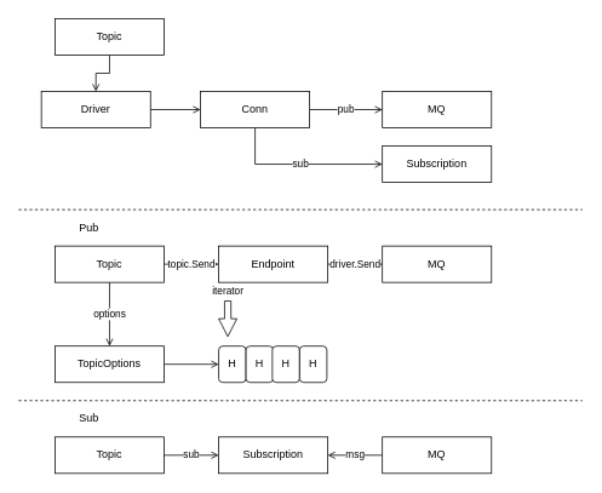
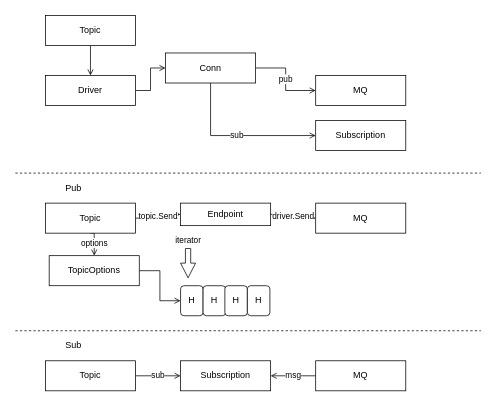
  <mxCell id="0" />
  <mxCell id="1" parent="0" />
  <mxCell id="2" style="edgeStyle=orthogonalEdgeStyle;rounded=0;orthogonalLoop=1;jettySize=auto;html=1;exitX=0.5;exitY=1;exitDx=0;exitDy=0;endArrow=open;endFill=0;" edge="1" parent="1" source="3" target="5"><mxGeometry relative="1" as="geometry" /></mxCell>
  <mxCell id="3" value="Topic" style="rounded=0;whiteSpace=wrap;html=1;" vertex="1" parent="1"><mxGeometry x="60" y="20" width="120" height="40" as="geometry" /></mxCell>
  <mxCell id="4" style="edgeStyle=orthogonalEdgeStyle;rounded=0;orthogonalLoop=1;jettySize=auto;html=1;exitX=1;exitY=0.5;exitDx=0;exitDy=0;entryX=0;entryY=0.5;entryDx=0;entryDy=0;endArrow=open;endFill=0;" edge="1" parent="1" source="5" target="8"><mxGeometry relative="1" as="geometry" /></mxCell>
- <mxCell id="5" value="Driver" style="rounded=0;whiteSpace=wrap;html=1;" vertex="1" parent="1"><mxGeometry x="45" y="100" width="120" height="40" as="geometry" /></mxCell>
+ <mxCell id="5" value="Driver" style="rounded=0;whiteSpace=wrap;html=1;" vertex="1" parent="1"><mxGeometry x="60" y="100" width="120" height="40" as="geometry" /></mxCell>
  <mxCell id="6" value="sub" style="edgeStyle=orthogonalEdgeStyle;rounded=0;orthogonalLoop=1;jettySize=auto;html=1;exitX=0.5;exitY=1;exitDx=0;exitDy=0;entryX=0;entryY=0.5;entryDx=0;entryDy=0;endArrow=open;endFill=0;" edge="1" parent="1" source="8" target="9"><mxGeometry relative="1" as="geometry" /></mxCell>
  <mxCell id="7" value="pub" style="edgeStyle=orthogonalEdgeStyle;rounded=0;orthogonalLoop=1;jettySize=auto;html=1;exitX=1;exitY=0.5;exitDx=0;exitDy=0;entryX=0;entryY=0.5;entryDx=0;entryDy=0;endArrow=open;endFill=0;" edge="1" parent="1" source="8" target="10"><mxGeometry relative="1" as="geometry" /></mxCell>
- <mxCell id="8" value="Conn" style="rounded=0;whiteSpace=wrap;html=1;" vertex="1" parent="1"><mxGeometry x="220" y="100" width="120" height="40" as="geometry" /></mxCell>
+ <mxCell id="8" value="Conn" style="rounded=0;whiteSpace=wrap;html=1;" vertex="1" parent="1"><mxGeometry x="220" y="70" width="120" height="40" as="geometry" /></mxCell>
  <mxCell id="9" value="Subscription" style="rounded=0;whiteSpace=wrap;html=1;" vertex="1" parent="1"><mxGeometry x="420" y="160" width="120" height="40" as="geometry" /></mxCell>
  <mxCell id="10" value="MQ" style="rounded=0;whiteSpace=wrap;html=1;" vertex="1" parent="1"><mxGeometry x="420" y="100" width="120" height="40" as="geometry" /></mxCell>
  <mxCell id="11" value="" style="endArrow=none;dashed=1;html=1;" edge="1" parent="1"><mxGeometry width="50" height="50" relative="1" as="geometry"><mxPoint x="20" y="440" as="sourcePoint" /><mxPoint x="640" y="440" as="targetPoint" /></mxGeometry></mxCell>
  <mxCell id="12" value="Pub" style="text;html=1;align=center;verticalAlign=middle;resizable=0;points=[];autosize=1;" vertex="1" parent="1"><mxGeometry x="77" y="241" width="40" height="20" as="geometry" /></mxCell>
  <mxCell id="13" value="topic.Send" style="edgeStyle=orthogonalEdgeStyle;rounded=0;orthogonalLoop=1;jettySize=auto;html=1;exitX=1;exitY=0.5;exitDx=0;exitDy=0;endArrow=open;endFill=0;" edge="1" parent="1" source="15" target="17"><mxGeometry relative="1" as="geometry"><mxPoint x="240" y="290" as="targetPoint" /></mxGeometry></mxCell>
  <mxCell id="14" value="options" style="edgeStyle=orthogonalEdgeStyle;rounded=0;orthogonalLoop=1;jettySize=auto;html=1;exitX=0.5;exitY=1;exitDx=0;exitDy=0;endArrow=open;endFill=0;entryX=0.5;entryY=0;entryDx=0;entryDy=0;" edge="1" parent="1" source="15" target="27"><mxGeometry relative="1" as="geometry"><mxPoint x="120" y="370" as="targetPoint" /></mxGeometry></mxCell>
  <mxCell id="15" value="Topic" style="rounded=0;whiteSpace=wrap;html=1;" vertex="1" parent="1"><mxGeometry x="60" y="270" width="120" height="40" as="geometry" /></mxCell>
  <mxCell id="16" value="driver.Send" style="edgeStyle=orthogonalEdgeStyle;rounded=0;orthogonalLoop=1;jettySize=auto;html=1;exitX=1;exitY=0.5;exitDx=0;exitDy=0;endArrow=open;endFill=0;" edge="1" parent="1" source="17"><mxGeometry relative="1" as="geometry"><mxPoint x="420" y="290" as="targetPoint" /></mxGeometry></mxCell>
- <mxCell id="17" value="Endpoint" style="rounded=0;whiteSpace=wrap;html=1;" vertex="1" parent="1"><mxGeometry x="240" y="270" width="120" height="40" as="geometry" /></mxCell>
+ <mxCell id="17" value="Endpoint" style="rounded=0;whiteSpace=wrap;html=1;" vertex="1" parent="1"><mxGeometry x="240" y="270" width="120" height="30" as="geometry" /></mxCell>
  <mxCell id="18" value="iterator" style="shape=flexArrow;endArrow=classic;html=1;width=7;endSize=6.2;endWidth=12;" edge="1" parent="1"><mxGeometry x="-1" y="-10" width="50" height="50" relative="1" as="geometry"><mxPoint x="250" y="330" as="sourcePoint" /><mxPoint x="250" y="370" as="targetPoint" /><mxPoint x="10" y="-10" as="offset" /></mxGeometry></mxCell>
  <mxCell id="19" value="" style="group" vertex="1" connectable="0" parent="1"><mxGeometry x="240" y="380" width="119" height="40" as="geometry" /></mxCell>
  <mxCell id="20" value="H" style="rounded=1;whiteSpace=wrap;html=1;" vertex="1" parent="19"><mxGeometry width="30" height="40" as="geometry" /></mxCell>
  <mxCell id="21" value="H" style="rounded=1;whiteSpace=wrap;html=1;" vertex="1" parent="19"><mxGeometry x="30" width="30" height="40" as="geometry" /></mxCell>
  <mxCell id="22" value="H&lt;br&gt;" style="rounded=1;whiteSpace=wrap;html=1;" vertex="1" parent="19"><mxGeometry x="59" width="30" height="40" as="geometry" /></mxCell>
  <mxCell id="23" value="H&lt;br&gt;" style="rounded=1;whiteSpace=wrap;html=1;" vertex="1" parent="19"><mxGeometry x="89" width="30" height="40" as="geometry" /></mxCell>
  <mxCell id="24" value="MQ" style="rounded=0;whiteSpace=wrap;html=1;" vertex="1" parent="1"><mxGeometry x="420" y="270" width="120" height="40" as="geometry" /></mxCell>
  <mxCell id="25" value="" style="endArrow=none;dashed=1;html=1;" edge="1" parent="1"><mxGeometry width="50" height="50" relative="1" as="geometry"><mxPoint x="20" y="230" as="sourcePoint" /><mxPoint x="640" y="230" as="targetPoint" /></mxGeometry></mxCell>
  <mxCell id="26" style="edgeStyle=orthogonalEdgeStyle;rounded=0;orthogonalLoop=1;jettySize=auto;html=1;exitX=1;exitY=0.5;exitDx=0;exitDy=0;entryX=0;entryY=0.5;entryDx=0;entryDy=0;endArrow=open;endFill=0;" edge="1" parent="1" source="27" target="20"><mxGeometry relative="1" as="geometry" /></mxCell>
- <mxCell id="27" value="TopicOptions" style="rounded=0;whiteSpace=wrap;html=1;" vertex="1" parent="1"><mxGeometry x="60" y="380" width="120" height="40" as="geometry" /></mxCell>
+ <mxCell id="27" value="TopicOptions" style="rounded=0;whiteSpace=wrap;html=1;" vertex="1" parent="1"><mxGeometry x="65" y="340" width="120" height="40" as="geometry" /></mxCell>
  <mxCell id="28" value="Sub" style="text;html=1;align=center;verticalAlign=middle;resizable=0;points=[];autosize=1;" vertex="1" parent="1"><mxGeometry x="77" y="450" width="40" height="20" as="geometry" /></mxCell>
  <mxCell id="29" value="sub" style="edgeStyle=orthogonalEdgeStyle;rounded=0;orthogonalLoop=1;jettySize=auto;html=1;exitX=1;exitY=0.5;exitDx=0;exitDy=0;endArrow=open;endFill=0;" edge="1" parent="1" source="30"><mxGeometry relative="1" as="geometry"><mxPoint x="240" y="500" as="targetPoint" /></mxGeometry></mxCell>
  <mxCell id="30" value="Topic" style="rounded=0;whiteSpace=wrap;html=1;" vertex="1" parent="1"><mxGeometry x="60" y="480" width="120" height="40" as="geometry" /></mxCell>
  <mxCell id="31" value="Subscription" style="rounded=0;whiteSpace=wrap;html=1;" vertex="1" parent="1"><mxGeometry x="240" y="480" width="120" height="40" as="geometry" /></mxCell>
  <mxCell id="32" value="msg" style="edgeStyle=orthogonalEdgeStyle;rounded=0;orthogonalLoop=1;jettySize=auto;html=1;exitX=0;exitY=0.5;exitDx=0;exitDy=0;entryX=1;entryY=0.5;entryDx=0;entryDy=0;endArrow=open;endFill=0;" edge="1" parent="1" source="33" target="31"><mxGeometry relative="1" as="geometry" /></mxCell>
  <mxCell id="33" value="MQ" style="rounded=0;whiteSpace=wrap;html=1;" vertex="1" parent="1"><mxGeometry x="420" y="480" width="120" height="40" as="geometry" /></mxCell>
